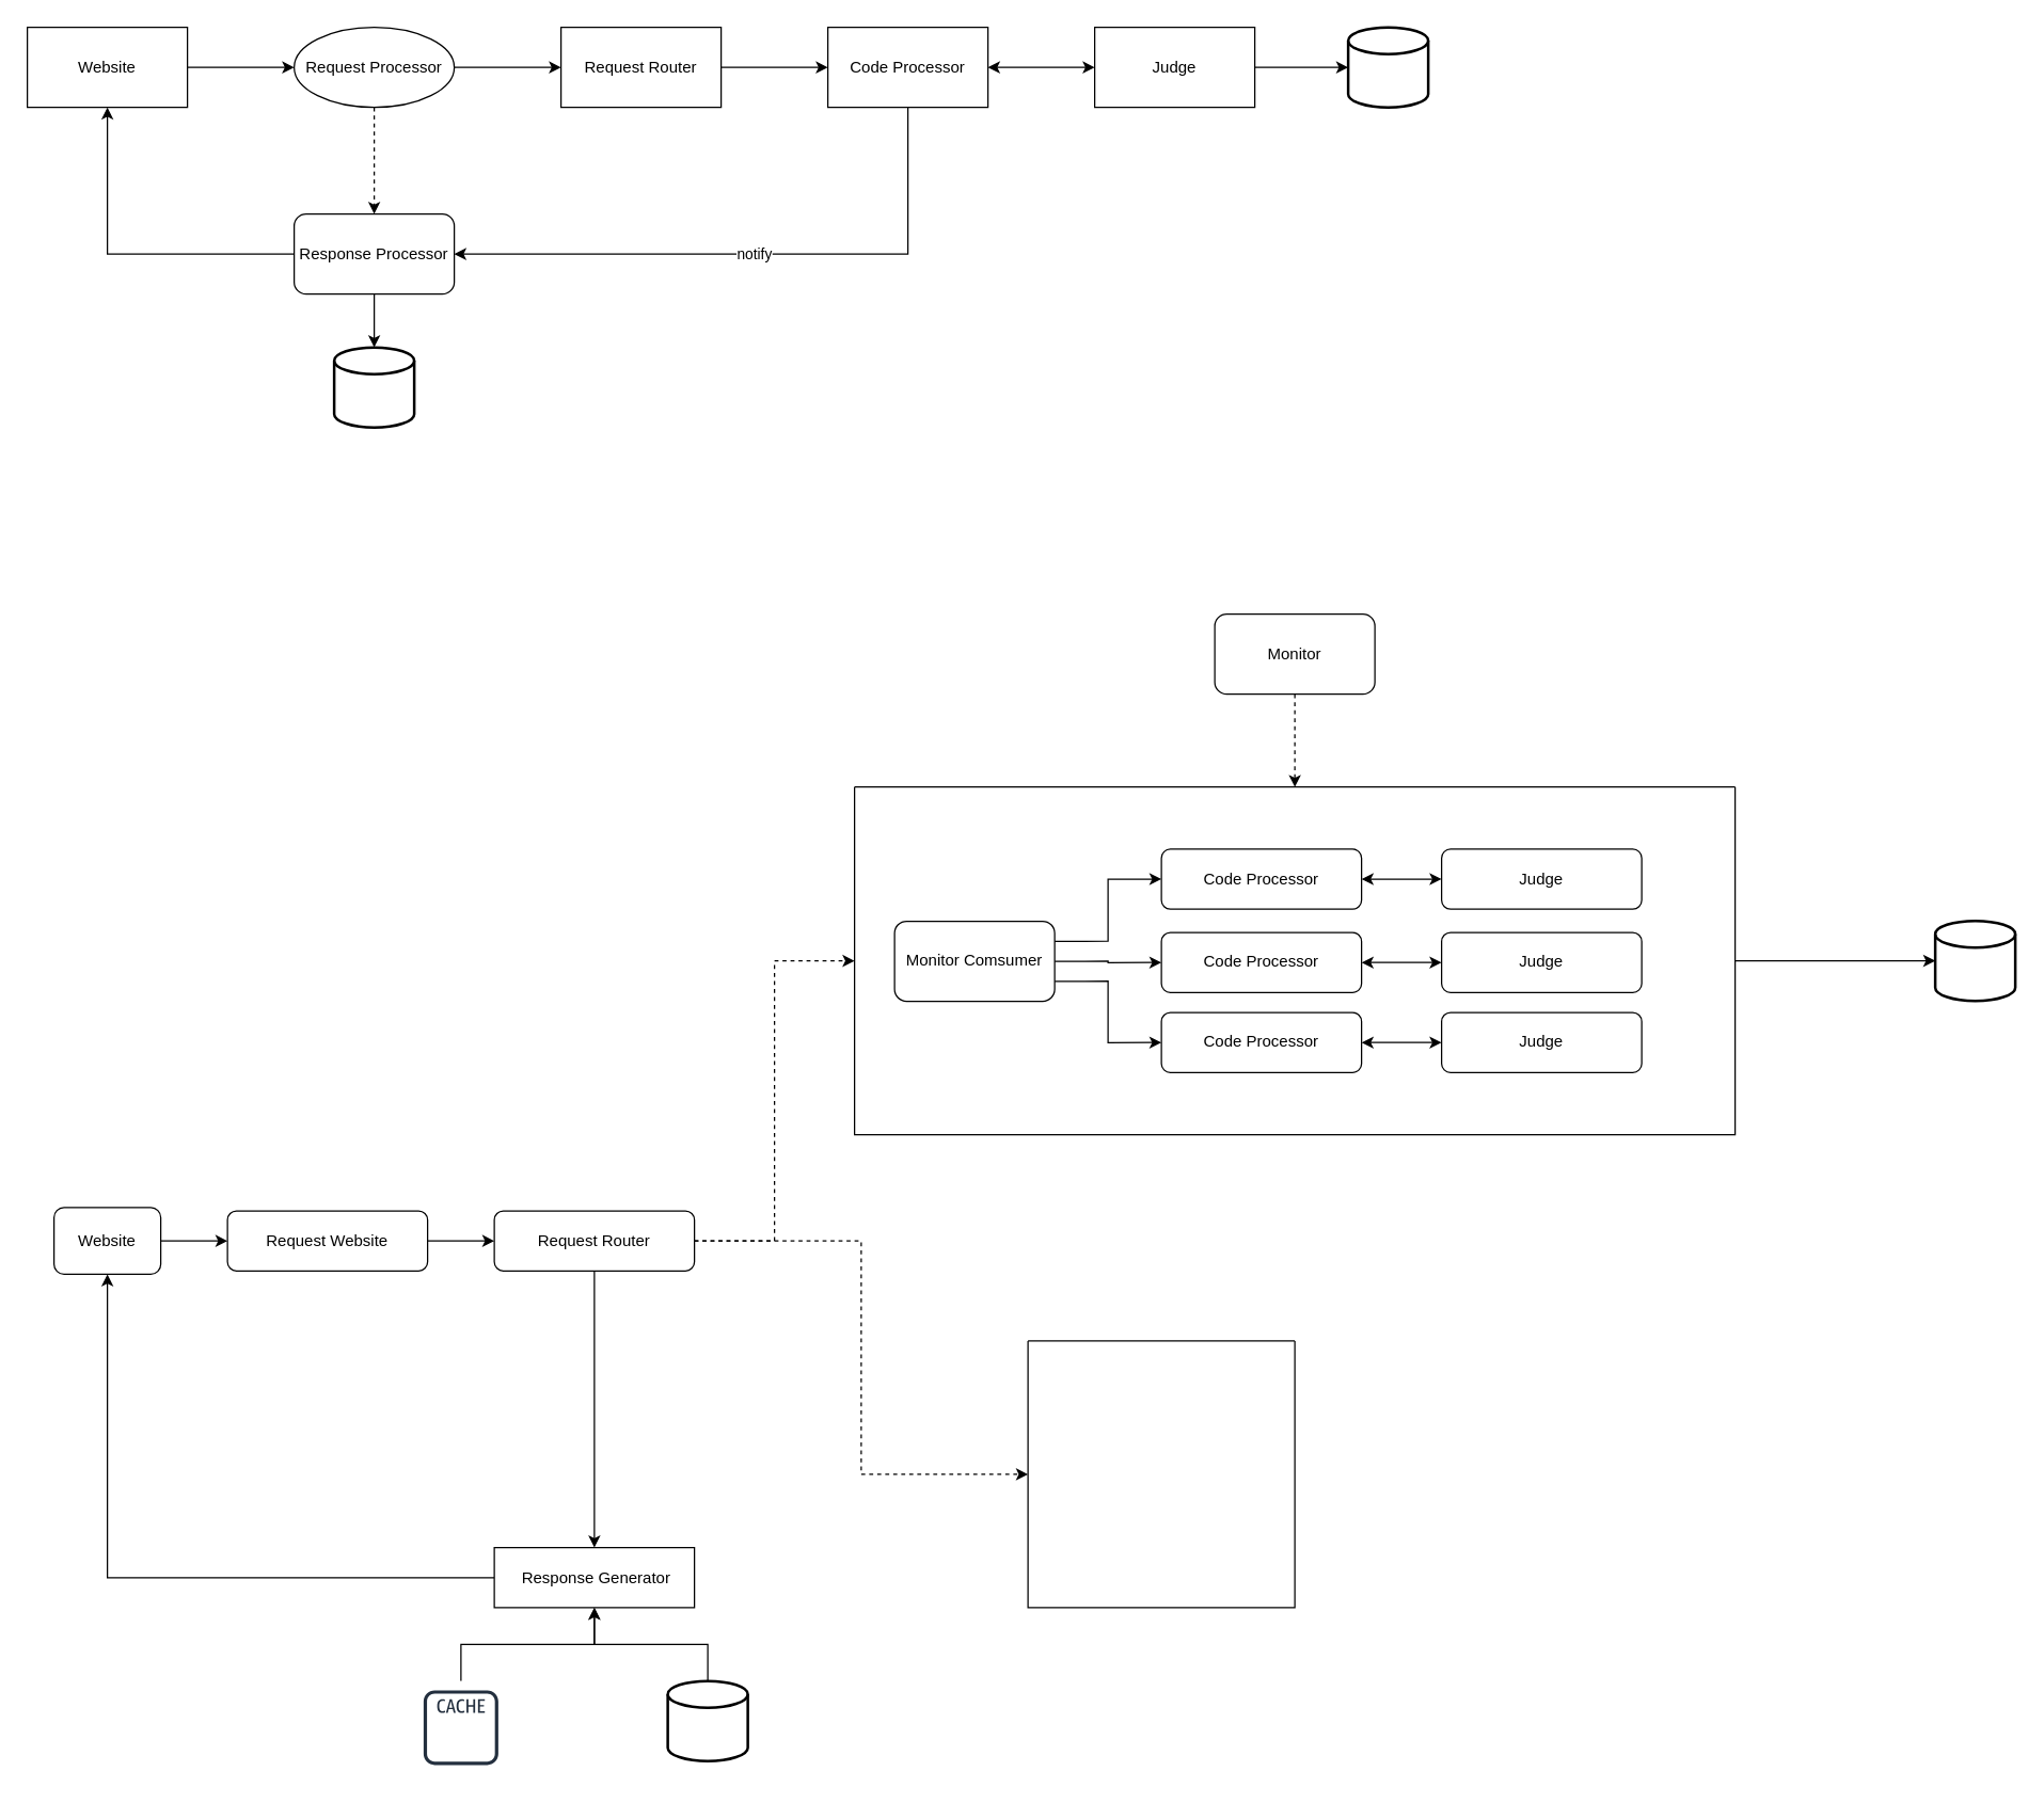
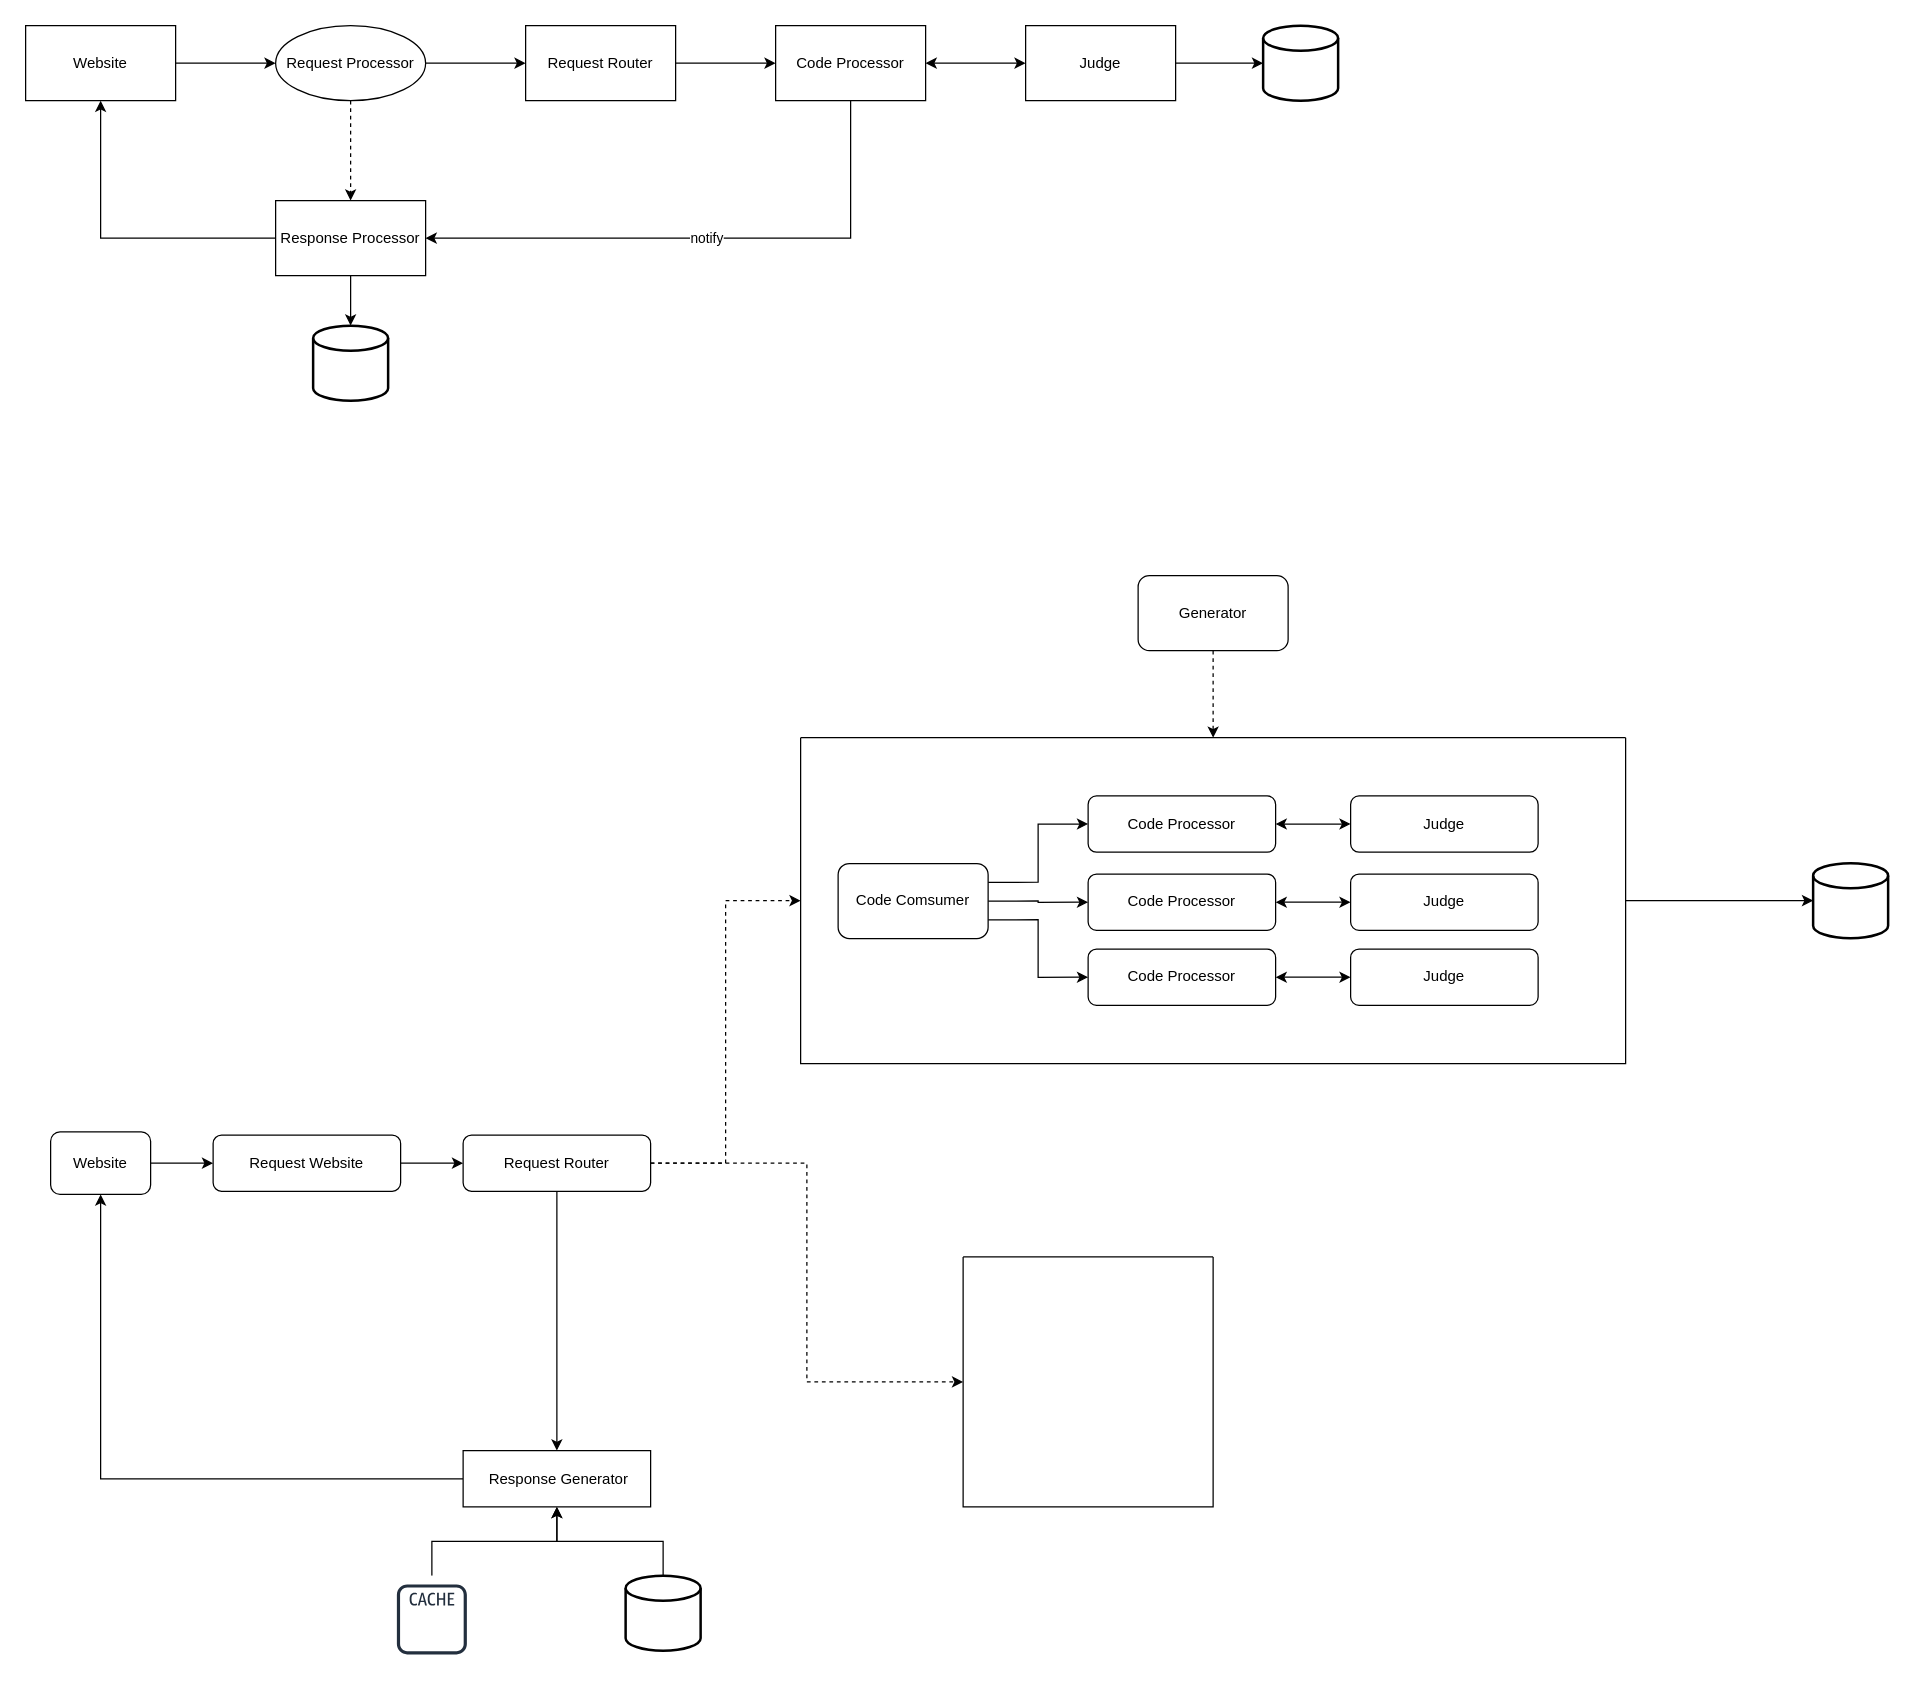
  <mxCell id="0" />
  <mxCell id="1" parent="0" />
  <mxCell id="2" value="" style="edgeStyle=orthogonalEdgeStyle;rounded=0;orthogonalLoop=1;jettySize=auto;html=1;" edge="1" parent="1" source="3" target="5"><mxGeometry relative="1" as="geometry" /></mxCell>
  <mxCell id="3" value="Website" style="rounded=1;whiteSpace=wrap;html=1;" vertex="1" parent="1"><mxGeometry x="40" y="905" width="80" height="50" as="geometry" /></mxCell>
  <mxCell id="4" value="" style="edgeStyle=orthogonalEdgeStyle;rounded=0;orthogonalLoop=1;jettySize=auto;html=1;" edge="1" parent="1" source="5" target="9"><mxGeometry relative="1" as="geometry" /></mxCell>
  <mxCell id="5" value="Request Website" style="rounded=1;whiteSpace=wrap;html=1;" vertex="1" parent="1"><mxGeometry x="170" y="907.5" width="150" height="45" as="geometry" /></mxCell>
  <mxCell id="6" value="" style="edgeStyle=orthogonalEdgeStyle;rounded=0;orthogonalLoop=1;jettySize=auto;html=1;" edge="1" parent="1" source="9" target="11"><mxGeometry relative="1" as="geometry" /></mxCell>
  <mxCell id="7" value="" style="edgeStyle=orthogonalEdgeStyle;rounded=0;orthogonalLoop=1;jettySize=auto;html=1;dashed=1;entryX=0;entryY=0.5;entryDx=0;entryDy=0;" edge="1" parent="1" source="9" target="15"><mxGeometry relative="1" as="geometry" /></mxCell>
  <mxCell id="8" value="" style="edgeStyle=orthogonalEdgeStyle;rounded=0;orthogonalLoop=1;jettySize=auto;html=1;entryX=0;entryY=0.5;entryDx=0;entryDy=0;dashed=1;" edge="1" parent="1" source="9" target="34"><mxGeometry relative="1" as="geometry"><mxPoint x="700" y="1020" as="targetPoint" /></mxGeometry></mxCell>
  <mxCell id="9" value="Request Router" style="rounded=1;whiteSpace=wrap;html=1;" vertex="1" parent="1"><mxGeometry x="370" y="907.5" width="150" height="45" as="geometry" /></mxCell>
  <mxCell id="10" style="edgeStyle=orthogonalEdgeStyle;rounded=0;orthogonalLoop=1;jettySize=auto;html=1;exitX=0;exitY=0.5;exitDx=0;exitDy=0;entryX=0.5;entryY=1;entryDx=0;entryDy=0;" edge="1" parent="1" source="11" target="3"><mxGeometry relative="1" as="geometry" /></mxCell>
  <mxCell id="11" value="&amp;nbsp;Response Generator" style="whiteSpace=wrap;html=1;rounded=0;" vertex="1" parent="1"><mxGeometry x="370" y="1160" width="150" height="45" as="geometry" /></mxCell>
  <mxCell id="12" style="edgeStyle=orthogonalEdgeStyle;rounded=0;orthogonalLoop=1;jettySize=auto;html=1;exitX=0.5;exitY=1;exitDx=0;exitDy=0;dashed=1;" edge="1" parent="1" source="13" target="15"><mxGeometry relative="1" as="geometry" /></mxCell>
- <mxCell id="13" value="Monitor" style="rounded=1;whiteSpace=wrap;html=1;" vertex="1" parent="1"><mxGeometry x="910" y="460" width="120" height="60" as="geometry" /></mxCell>
+ <mxCell id="13" value="Generator" style="rounded=1;whiteSpace=wrap;html=1;" vertex="1" parent="1"><mxGeometry x="910" y="460" width="120" height="60" as="geometry" /></mxCell>
  <mxCell id="14" value="" style="edgeStyle=orthogonalEdgeStyle;rounded=0;orthogonalLoop=1;jettySize=auto;html=1;" edge="1" parent="1" source="15" target="29"><mxGeometry relative="1" as="geometry" /></mxCell>
  <mxCell id="15" value="" style="swimlane;startSize=0;" vertex="1" parent="1"><mxGeometry x="640" y="589.68" width="660" height="260.63" as="geometry"><mxRectangle x="740" y="160" width="50" height="40" as="alternateBounds" /></mxGeometry></mxCell>
  <mxCell id="16" value="Judge" style="rounded=1;whiteSpace=wrap;html=1;" vertex="1" parent="15"><mxGeometry x="440" y="109.07" width="150" height="45" as="geometry" /></mxCell>
  <mxCell id="17" value="Code Processor" style="rounded=1;whiteSpace=wrap;html=1;" vertex="1" parent="15"><mxGeometry x="230" y="109.07" width="150" height="45" as="geometry" /></mxCell>
  <mxCell id="18" value="" style="edgeStyle=orthogonalEdgeStyle;rounded=0;orthogonalLoop=1;jettySize=auto;html=1;startArrow=classic;startFill=1;" edge="1" parent="15" source="17" target="16"><mxGeometry relative="1" as="geometry" /></mxCell>
  <mxCell id="19" value="Judge" style="rounded=1;whiteSpace=wrap;html=1;" vertex="1" parent="15"><mxGeometry x="440" y="46.57" width="150" height="45" as="geometry" /></mxCell>
  <mxCell id="20" value="Code Processor" style="rounded=1;whiteSpace=wrap;html=1;" vertex="1" parent="15"><mxGeometry x="230" y="46.57" width="150" height="45" as="geometry" /></mxCell>
  <mxCell id="21" value="" style="edgeStyle=orthogonalEdgeStyle;rounded=0;orthogonalLoop=1;jettySize=auto;html=1;startArrow=classic;startFill=1;" edge="1" parent="15" source="20" target="19"><mxGeometry relative="1" as="geometry" /></mxCell>
  <mxCell id="22" value="Code Processor" style="rounded=1;whiteSpace=wrap;html=1;" vertex="1" parent="15"><mxGeometry x="230" y="169.07" width="150" height="45" as="geometry" /></mxCell>
  <mxCell id="23" value="" style="edgeStyle=orthogonalEdgeStyle;rounded=0;orthogonalLoop=1;jettySize=auto;html=1;startArrow=classic;startFill=1;" edge="1" parent="15" source="24" target="22"><mxGeometry relative="1" as="geometry" /></mxCell>
  <mxCell id="24" value="Judge" style="rounded=1;whiteSpace=wrap;html=1;" vertex="1" parent="15"><mxGeometry x="440" y="169.07" width="150" height="45" as="geometry" /></mxCell>
  <mxCell id="25" style="edgeStyle=orthogonalEdgeStyle;rounded=0;orthogonalLoop=1;jettySize=auto;html=1;exitX=1;exitY=0.25;exitDx=0;exitDy=0;entryX=0;entryY=0.5;entryDx=0;entryDy=0;" edge="1" parent="15" source="28" target="20"><mxGeometry relative="1" as="geometry" /></mxCell>
  <mxCell id="26" style="edgeStyle=orthogonalEdgeStyle;rounded=0;orthogonalLoop=1;jettySize=auto;html=1;exitX=1;exitY=0.5;exitDx=0;exitDy=0;entryX=0;entryY=0.5;entryDx=0;entryDy=0;" edge="1" parent="15" source="28" target="17"><mxGeometry relative="1" as="geometry" /></mxCell>
  <mxCell id="27" style="edgeStyle=orthogonalEdgeStyle;rounded=0;orthogonalLoop=1;jettySize=auto;html=1;exitX=1;exitY=0.75;exitDx=0;exitDy=0;entryX=0;entryY=0.5;entryDx=0;entryDy=0;" edge="1" parent="15" source="28" target="22"><mxGeometry relative="1" as="geometry" /></mxCell>
- <mxCell id="28" value="Monitor Comsumer" style="rounded=1;whiteSpace=wrap;html=1;" vertex="1" parent="15"><mxGeometry x="30" y="100.63" width="120" height="60" as="geometry" /></mxCell>
+ <mxCell id="28" value="Code Comsumer" style="rounded=1;whiteSpace=wrap;html=1;" vertex="1" parent="15"><mxGeometry x="30" y="100.63" width="120" height="60" as="geometry" /></mxCell>
  <mxCell id="29" value="" style="strokeWidth=2;html=1;shape=mxgraph.flowchart.database;whiteSpace=wrap;" vertex="1" parent="1"><mxGeometry x="1450" y="690" width="60" height="60" as="geometry" /></mxCell>
  <mxCell id="30" value="" style="edgeStyle=orthogonalEdgeStyle;rounded=0;orthogonalLoop=1;jettySize=auto;html=1;" edge="1" parent="1" source="31" target="11"><mxGeometry relative="1" as="geometry" /></mxCell>
  <mxCell id="31" value="" style="sketch=0;outlineConnect=0;fontColor=#232F3E;gradientColor=none;strokeColor=#232F3E;fillColor=#ffffff;dashed=0;verticalLabelPosition=bottom;verticalAlign=top;align=center;html=1;fontSize=12;fontStyle=0;aspect=fixed;shape=mxgraph.aws4.resourceIcon;resIcon=mxgraph.aws4.cache_node;" vertex="1" parent="1"><mxGeometry x="310" y="1260" width="70" height="70" as="geometry" /></mxCell>
  <mxCell id="32" style="edgeStyle=orthogonalEdgeStyle;rounded=0;orthogonalLoop=1;jettySize=auto;html=1;exitX=0.5;exitY=0;exitDx=0;exitDy=0;exitPerimeter=0;entryX=0.5;entryY=1;entryDx=0;entryDy=0;" edge="1" parent="1" source="33" target="11"><mxGeometry relative="1" as="geometry" /></mxCell>
  <mxCell id="33" value="" style="strokeWidth=2;html=1;shape=mxgraph.flowchart.database;whiteSpace=wrap;" vertex="1" parent="1"><mxGeometry x="500" y="1260" width="60" height="60" as="geometry" /></mxCell>
  <mxCell id="34" value="" style="swimlane;startSize=0;" vertex="1" parent="1"><mxGeometry x="770" y="1005" width="200" height="200" as="geometry" /></mxCell>
  <mxCell id="35" value="" style="edgeStyle=orthogonalEdgeStyle;rounded=0;orthogonalLoop=1;jettySize=auto;html=1;" edge="1" parent="1" source="36" target="39"><mxGeometry relative="1" as="geometry" /></mxCell>
  <mxCell id="36" value="Website" style="rounded=0;whiteSpace=wrap;html=1;" vertex="1" parent="1"><mxGeometry x="20" y="20" width="120" height="60" as="geometry" /></mxCell>
  <mxCell id="37" value="" style="edgeStyle=orthogonalEdgeStyle;rounded=0;orthogonalLoop=1;jettySize=auto;html=1;" edge="1" parent="1" source="39" target="41"><mxGeometry relative="1" as="geometry" /></mxCell>
  <mxCell id="38" value="" style="edgeStyle=orthogonalEdgeStyle;rounded=0;orthogonalLoop=1;jettySize=auto;html=1;dashed=1;" edge="1" parent="1" source="39" target="50"><mxGeometry relative="1" as="geometry" /></mxCell>
  <mxCell id="39" value="Request Processor" style="ellipse;whiteSpace=wrap;html=1;" vertex="1" parent="1"><mxGeometry x="220" y="20" width="120" height="60" as="geometry" /></mxCell>
  <mxCell id="40" value="" style="edgeStyle=orthogonalEdgeStyle;rounded=0;orthogonalLoop=1;jettySize=auto;html=1;" edge="1" parent="1" source="41" target="44"><mxGeometry relative="1" as="geometry" /></mxCell>
  <mxCell id="41" value="Request Router" style="rounded=0;whiteSpace=wrap;html=1;" vertex="1" parent="1"><mxGeometry x="420" y="20" width="120" height="60" as="geometry" /></mxCell>
  <mxCell id="42" value="" style="edgeStyle=orthogonalEdgeStyle;rounded=0;orthogonalLoop=1;jettySize=auto;html=1;startArrow=classic;startFill=1;" edge="1" parent="1" source="44" target="46"><mxGeometry relative="1" as="geometry" /></mxCell>
  <mxCell id="43" value="notify" style="edgeStyle=orthogonalEdgeStyle;rounded=0;orthogonalLoop=1;jettySize=auto;html=1;exitX=0.5;exitY=1;exitDx=0;exitDy=0;entryX=1;entryY=0.5;entryDx=0;entryDy=0;" edge="1" parent="1" source="44" target="50"><mxGeometry relative="1" as="geometry" /></mxCell>
  <mxCell id="44" value="Code Processor" style="rounded=0;whiteSpace=wrap;html=1;" vertex="1" parent="1"><mxGeometry x="620" y="20" width="120" height="60" as="geometry" /></mxCell>
  <mxCell id="45" value="" style="edgeStyle=orthogonalEdgeStyle;rounded=0;orthogonalLoop=1;jettySize=auto;html=1;" edge="1" parent="1" source="46" target="47"><mxGeometry relative="1" as="geometry" /></mxCell>
  <mxCell id="46" value="Judge" style="rounded=0;whiteSpace=wrap;html=1;" vertex="1" parent="1"><mxGeometry x="820" y="20" width="120" height="60" as="geometry" /></mxCell>
  <mxCell id="47" value="" style="strokeWidth=2;html=1;shape=mxgraph.flowchart.database;whiteSpace=wrap;" vertex="1" parent="1"><mxGeometry x="1010" y="20" width="60" height="60" as="geometry" /></mxCell>
  <mxCell id="48" value="" style="edgeStyle=orthogonalEdgeStyle;rounded=0;orthogonalLoop=1;jettySize=auto;html=1;" edge="1" parent="1" source="50" target="51"><mxGeometry relative="1" as="geometry" /></mxCell>
  <mxCell id="49" style="edgeStyle=orthogonalEdgeStyle;rounded=0;orthogonalLoop=1;jettySize=auto;html=1;exitX=0;exitY=0.5;exitDx=0;exitDy=0;entryX=0.5;entryY=1;entryDx=0;entryDy=0;" edge="1" parent="1" source="50" target="36"><mxGeometry relative="1" as="geometry" /></mxCell>
- <mxCell id="50" value="Response Processor" style="whiteSpace=wrap;html=1;rounded=1;" vertex="1" parent="1"><mxGeometry x="220" y="160" width="120" height="60" as="geometry" /></mxCell>
+ <mxCell id="50" value="Response Processor" style="rounded=0;whiteSpace=wrap;html=1;" vertex="1" parent="1"><mxGeometry x="220" y="160" width="120" height="60" as="geometry" /></mxCell>
  <mxCell id="51" value="" style="strokeWidth=2;html=1;shape=mxgraph.flowchart.database;whiteSpace=wrap;" vertex="1" parent="1"><mxGeometry x="250" y="260" width="60" height="60" as="geometry" /></mxCell>
